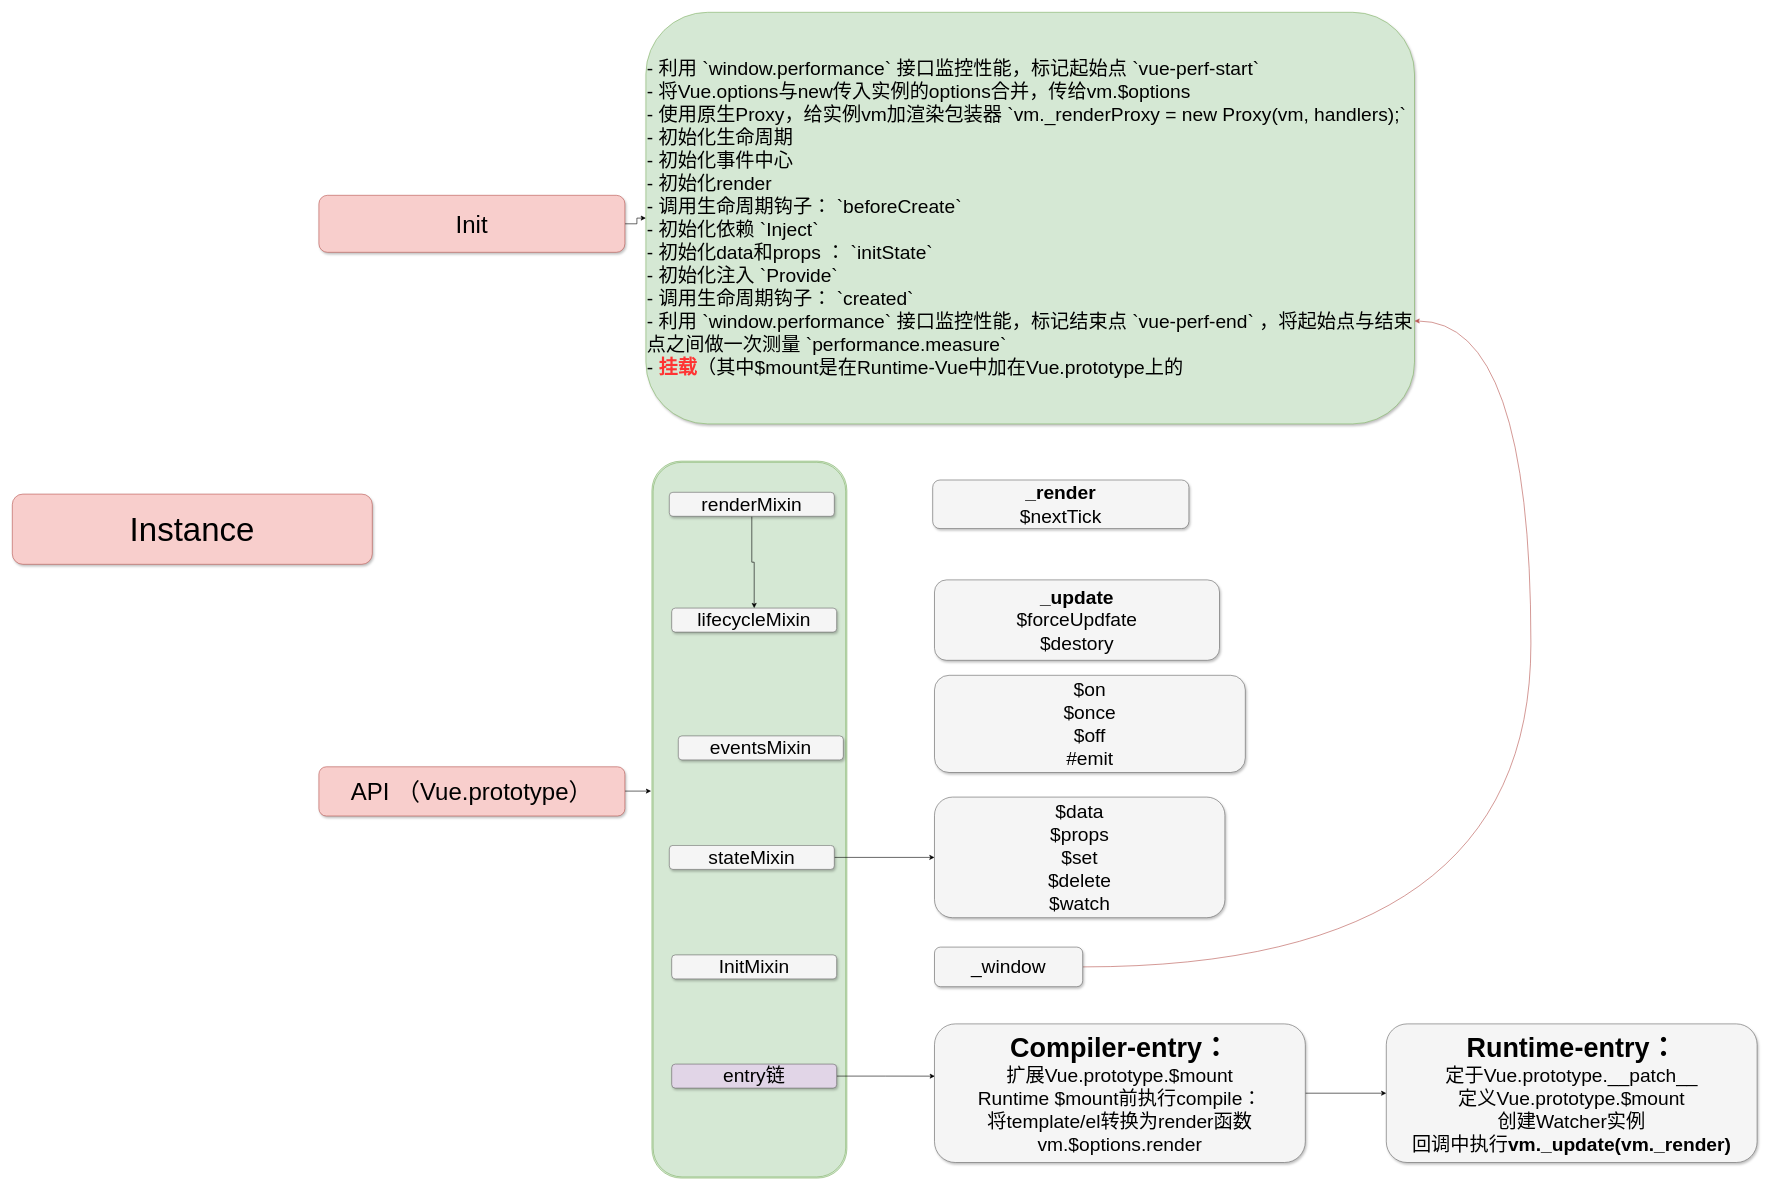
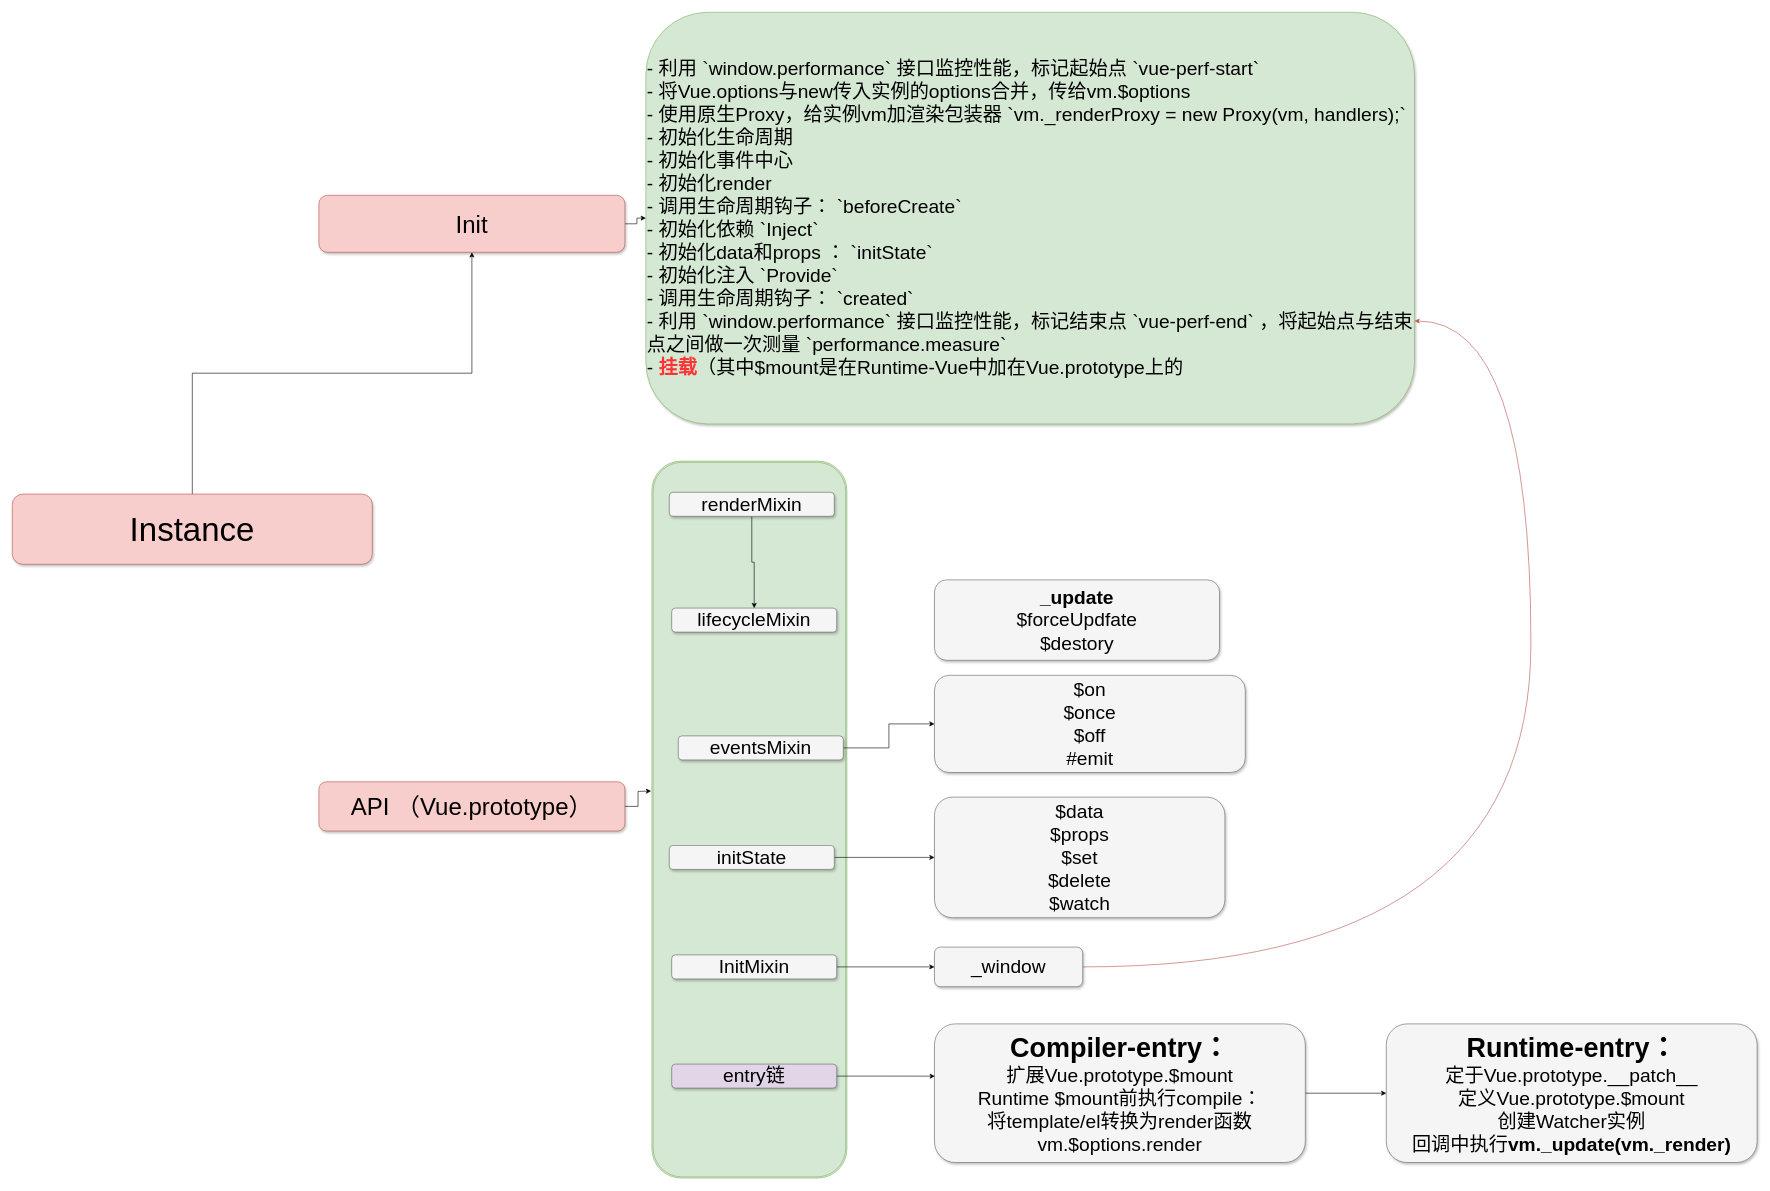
  <mxCell id="0" />
  <mxCell id="1" parent="0" />
  <mxCell id="2" value="" style="shape=ext;double=1;rounded=1;whiteSpace=wrap;html=1;fontSize=40;align=left;fillColor=#d5e8d4;strokeColor=#82b366;" parent="1" vertex="1"><mxGeometry x="1086" y="768" width="325" height="1195" as="geometry" /></mxCell>
+ <mxCell id="3" style="edgeStyle=orthogonalEdgeStyle;rounded=0;orthogonalLoop=1;jettySize=auto;html=1;fontSize=40;" parent="1" source="4" target="20" edge="1"><mxGeometry relative="1" as="geometry" /></mxCell>
  <mxCell id="4" value="Instance" style="whiteSpace=wrap;html=1;rounded=1;shadow=1;strokeWidth=1;fontSize=55;align=center;fillColor=#f8cecc;strokeColor=#b85450;" parent="1" vertex="1"><mxGeometry x="20" y="823" width="600" height="117" as="geometry" /></mxCell>
  <mxCell id="5" style="edgeStyle=orthogonalEdgeStyle;rounded=0;orthogonalLoop=1;jettySize=auto;html=1;fontSize=40;" parent="1" source="6" edge="1"><mxGeometry relative="1" as="geometry"><mxPoint x="1084.667" y="1318" as="targetPoint" /></mxGeometry></mxCell>
- <mxCell id="6" value="API （Vue.prototype）" style="whiteSpace=wrap;html=1;rounded=1;shadow=1;strokeWidth=1;fontSize=40;align=center;fillColor=#f8cecc;strokeColor=#b85450;" parent="1" vertex="1"><mxGeometry x="531" y="1277.5" width="510" height="82" as="geometry" /></mxCell>
+ <mxCell id="6" value="API （Vue.prototype）" style="whiteSpace=wrap;html=1;rounded=1;shadow=1;strokeWidth=1;fontSize=40;align=center;fillColor=#f8cecc;strokeColor=#b85450;" parent="1" vertex="1"><mxGeometry x="531" y="1302.5" width="510" height="82" as="geometry" /></mxCell>
+ <mxCell id="7" value="" style="edgeStyle=orthogonalEdgeStyle;rounded=0;orthogonalLoop=1;jettySize=auto;html=1;fontSize=32;" parent="1" source="8" target="18" edge="1"><mxGeometry relative="1" as="geometry" /></mxCell>
  <mxCell id="8" value="eventsMixin" style="whiteSpace=wrap;html=1;rounded=1;shadow=1;strokeWidth=1;fontSize=32;align=center;fillColor=#f5f5f5;strokeColor=#666666;" parent="1" vertex="1"><mxGeometry x="1130" y="1226" width="275" height="40" as="geometry" /></mxCell>
  <mxCell id="9" value="lifecycleMixin" style="whiteSpace=wrap;html=1;rounded=1;shadow=1;strokeWidth=1;fontSize=32;align=center;fillColor=#f5f5f5;strokeColor=#666666;" parent="1" vertex="1"><mxGeometry x="1119" y="1013" width="275" height="40" as="geometry" /></mxCell>
  <mxCell id="10" value="" style="edgeStyle=orthogonalEdgeStyle;rounded=0;orthogonalLoop=1;jettySize=auto;html=1;fontSize=32;" parent="1" source="11" target="16" edge="1"><mxGeometry relative="1" as="geometry" /></mxCell>
- <mxCell id="11" value="stateMixin" style="whiteSpace=wrap;html=1;rounded=1;shadow=1;strokeWidth=1;fontSize=32;align=center;fillColor=#f5f5f5;strokeColor=#666666;" parent="1" vertex="1"><mxGeometry x="1115" y="1408.5" width="275" height="40" as="geometry" /></mxCell>
+ <mxCell id="11" value="initState" style="whiteSpace=wrap;html=1;rounded=1;shadow=1;strokeWidth=1;fontSize=32;align=center;fillColor=#f5f5f5;strokeColor=#666666;" parent="1" vertex="1"><mxGeometry x="1115" y="1408.5" width="275" height="40" as="geometry" /></mxCell>
  <mxCell id="12" style="edgeStyle=orthogonalEdgeStyle;rounded=0;orthogonalLoop=1;jettySize=auto;html=1;fontSize=40;" parent="1" source="13" target="9" edge="1"><mxGeometry relative="1" as="geometry" /></mxCell>
  <mxCell id="13" value="renderMixin" style="whiteSpace=wrap;html=1;rounded=1;shadow=1;strokeWidth=1;fontSize=32;align=center;fillColor=#f5f5f5;strokeColor=#666666;" parent="1" vertex="1"><mxGeometry x="1115" y="820" width="275" height="40" as="geometry" /></mxCell>
  <mxCell id="14" value="&lt;div style=&quot;font-size: 32px&quot;&gt;- 利用 `window.performance` 接口监控性能，标记起始点 `vue-perf-start`&lt;/div&gt;&lt;div style=&quot;font-size: 32px&quot;&gt;- 将Vue.options与new传入实例的options合并，传给vm.$options&lt;/div&gt;&lt;div style=&quot;font-size: 32px&quot;&gt;- 使用原生Proxy，给实例vm加渲染包装器 `vm._renderProxy = new Proxy(vm, handlers);`&lt;/div&gt;&lt;div style=&quot;font-size: 32px&quot;&gt;- 初始化生命周期&lt;/div&gt;&lt;div style=&quot;font-size: 32px&quot;&gt;- 初始化事件中心&lt;/div&gt;&lt;div style=&quot;font-size: 32px&quot;&gt;- 初始化render&lt;/div&gt;&lt;div style=&quot;font-size: 32px&quot;&gt;- 调用生命周期钩子： `beforeCreate`&lt;/div&gt;&lt;div style=&quot;font-size: 32px&quot;&gt;- 初始化依赖 `Inject`&lt;/div&gt;&lt;div style=&quot;font-size: 32px&quot;&gt;- 初始化data和props ： `initState`&lt;/div&gt;&lt;div style=&quot;font-size: 32px&quot;&gt;- 初始化注入 `Provide`&lt;/div&gt;&lt;div style=&quot;font-size: 32px&quot;&gt;- 调用生命周期钩子： `created`&lt;/div&gt;&lt;div style=&quot;font-size: 32px&quot;&gt;- 利用 `window.performance` 接口监控性能，标记结束点 `vue-perf-end` ，将起始点与结束点之间做一次测量 `performance.measure`&lt;/div&gt;&lt;div style=&quot;font-size: 32px&quot;&gt;- &lt;b&gt;&lt;font color=&quot;#ff3333&quot;&gt;挂载&lt;/font&gt;&lt;/b&gt;（其中$mount是在Runtime-Vue中加在Vue.prototype上的&lt;/div&gt;" style="whiteSpace=wrap;html=1;rounded=1;shadow=1;strokeWidth=1;fontSize=32;align=left;fillColor=#d5e8d4;strokeColor=#82b366;" parent="1" vertex="1"><mxGeometry x="1076" y="20" width="1281" height="686" as="geometry" /></mxCell>
  <mxCell id="15" value="&lt;span style=&quot;font-size: 32px&quot;&gt;&lt;b&gt;_update&lt;/b&gt;&lt;br style=&quot;font-size: 32px&quot;&gt;$forceUpdfate&lt;br style=&quot;font-size: 32px&quot;&gt;$destory&lt;br style=&quot;font-size: 32px&quot;&gt;&lt;/span&gt;" style="whiteSpace=wrap;html=1;rounded=1;shadow=1;strokeWidth=1;fontSize=32;align=center;fillColor=#f5f5f5;strokeColor=#666666;" parent="1" vertex="1"><mxGeometry x="1557" y="966" width="475" height="134" as="geometry" /></mxCell>
  <mxCell id="16" value="$data&lt;br style=&quot;font-size: 32px;&quot;&gt;$props&lt;br style=&quot;font-size: 32px;&quot;&gt;$set&lt;br style=&quot;font-size: 32px;&quot;&gt;$delete&lt;br style=&quot;font-size: 32px;&quot;&gt;$watch" style="whiteSpace=wrap;html=1;rounded=1;shadow=1;strokeWidth=1;fontSize=32;align=center;fillColor=#f5f5f5;strokeColor=#666666;" parent="1" vertex="1"><mxGeometry x="1557" y="1328" width="484" height="201" as="geometry" /></mxCell>
- <mxCell id="17" value="&lt;b&gt;_render&lt;/b&gt;&lt;br style=&quot;font-size: 32px&quot;&gt;$nextTick" style="whiteSpace=wrap;html=1;rounded=1;shadow=1;strokeWidth=1;fontSize=32;align=center;fillColor=#f5f5f5;strokeColor=#666666;" parent="1" vertex="1"><mxGeometry x="1554" y="799.5" width="427" height="81" as="geometry" /></mxCell>
  <mxCell id="18" value="$on&lt;br style=&quot;font-size: 32px;&quot;&gt;$once&lt;br style=&quot;font-size: 32px;&quot;&gt;$off&lt;br style=&quot;font-size: 32px;&quot;&gt;#emit" style="whiteSpace=wrap;html=1;rounded=1;shadow=1;strokeWidth=1;fontSize=32;align=center;fillColor=#f5f5f5;strokeColor=#666666;" parent="1" vertex="1"><mxGeometry x="1557" y="1125" width="518" height="162" as="geometry" /></mxCell>
  <mxCell id="19" value="" style="edgeStyle=orthogonalEdgeStyle;rounded=0;orthogonalLoop=1;jettySize=auto;html=1;fontSize=32;" parent="1" source="20" target="14" edge="1"><mxGeometry relative="1" as="geometry" /></mxCell>
  <mxCell id="20" value="Init" style="whiteSpace=wrap;html=1;rounded=1;shadow=1;strokeWidth=1;fontSize=40;align=center;fillColor=#f8cecc;strokeColor=#b85450;" parent="1" vertex="1"><mxGeometry x="531" y="325" width="510" height="95" as="geometry" /></mxCell>
+ <mxCell id="21" style="edgeStyle=orthogonalEdgeStyle;rounded=0;orthogonalLoop=1;jettySize=auto;html=1;entryX=0;entryY=0.5;entryDx=0;entryDy=0;fontSize=40;" parent="1" source="22" target="24" edge="1"><mxGeometry relative="1" as="geometry" /></mxCell>
  <mxCell id="22" value="InitMixin" style="whiteSpace=wrap;html=1;rounded=1;shadow=1;strokeWidth=1;fontSize=32;align=center;fillColor=#f5f5f5;strokeColor=#666666;" parent="1" vertex="1"><mxGeometry x="1119" y="1591" width="275" height="40" as="geometry" /></mxCell>
  <mxCell id="23" value="" style="edgeStyle=orthogonalEdgeStyle;curved=1;orthogonalLoop=1;jettySize=auto;html=1;fontSize=40;entryX=1;entryY=0.75;entryDx=0;entryDy=0;fillColor=#f8cecc;strokeColor=#b85450;" parent="1" source="24" target="14" edge="1"><mxGeometry relative="1" as="geometry"><mxPoint x="2794" y="830" as="targetPoint" /><Array as="points"><mxPoint x="2551" y="1611" /><mxPoint x="2551" y="534" /></Array></mxGeometry></mxCell>
  <mxCell id="24" value="_window" style="whiteSpace=wrap;html=1;rounded=1;shadow=1;strokeWidth=1;fontSize=32;align=center;fillColor=#f5f5f5;strokeColor=#666666;" parent="1" vertex="1"><mxGeometry x="1557" y="1578" width="247" height="66" as="geometry" /></mxCell>
  <mxCell id="25" style="edgeStyle=orthogonalEdgeStyle;rounded=0;orthogonalLoop=1;jettySize=auto;html=1;entryX=0.001;entryY=0.377;entryDx=0;entryDy=0;entryPerimeter=0;fontSize=40;" parent="1" source="26" target="28" edge="1"><mxGeometry relative="1" as="geometry" /></mxCell>
  <mxCell id="26" value="entry链" style="whiteSpace=wrap;html=1;rounded=1;shadow=1;strokeWidth=1;fontSize=32;align=center;fillColor=#e1d5e7;strokeColor=#666666;" parent="1" vertex="1"><mxGeometry x="1119" y="1773" width="275" height="40" as="geometry" /></mxCell>
  <mxCell id="27" style="edgeStyle=orthogonalEdgeStyle;rounded=0;orthogonalLoop=1;jettySize=auto;html=1;fontSize=40;" parent="1" source="28" target="29" edge="1"><mxGeometry relative="1" as="geometry" /></mxCell>
  <mxCell id="28" value="&lt;font style=&quot;font-size: 45px&quot;&gt;&lt;b&gt;Compiler-entry：&lt;/b&gt;&lt;/font&gt;&lt;br&gt;扩展Vue.prototype.$mount&lt;br&gt;Runtime $mount前执行compile：&lt;br&gt;将template/el转换为render函数&lt;br&gt;vm.$options.render" style="whiteSpace=wrap;html=1;rounded=1;shadow=1;strokeWidth=1;fontSize=32;align=center;fillColor=#f5f5f5;strokeColor=#666666;" parent="1" vertex="1"><mxGeometry x="1557" y="1706" width="618" height="231" as="geometry" /></mxCell>
  <mxCell id="29" value="&lt;font style=&quot;font-size: 45px&quot;&gt;&lt;b&gt;Runtime-entry：&lt;br&gt;&lt;/b&gt;&lt;/font&gt;定于Vue.prototype.__patch__&lt;br&gt;定义Vue.prototype.$mount&lt;br&gt;创建Watcher实例&lt;br&gt;回调中执行&lt;b&gt;vm._update(vm._render)&lt;/b&gt;" style="whiteSpace=wrap;html=1;rounded=1;shadow=1;strokeWidth=1;fontSize=32;align=center;fillColor=#f5f5f5;strokeColor=#666666;" parent="1" vertex="1"><mxGeometry x="2310" y="1706" width="618" height="231" as="geometry" /></mxCell>
